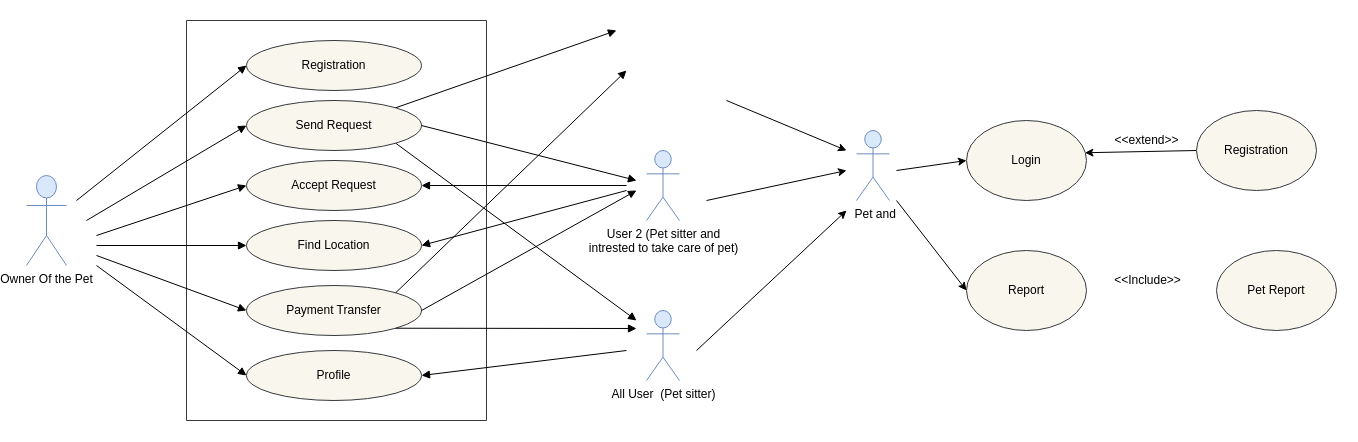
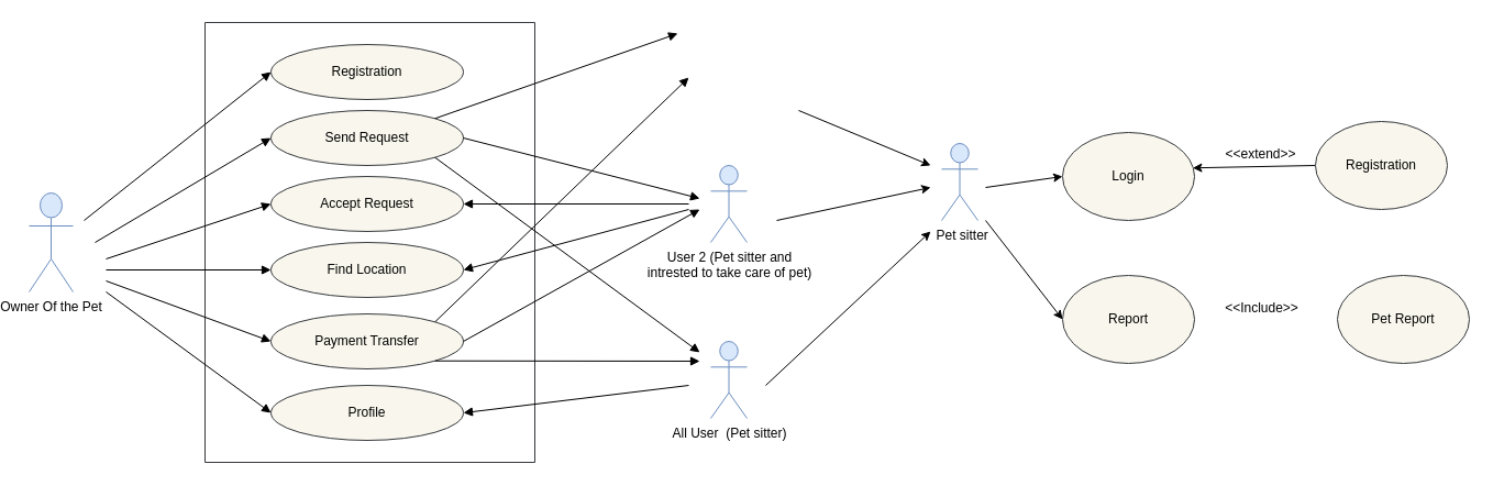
  <mxCell id="0" />
  <mxCell id="1" parent="0" />
  <mxCell id="2" value="" style="swimlane;startSize=0;fillColor=#eeeeee;strokeColor=#36393d;" parent="1" vertex="1"><mxGeometry x="180" y="20" width="300" height="400" as="geometry" /></mxCell>
  <mxCell id="3" value="Profile" style="ellipse;whiteSpace=wrap;html=1;fillColor=#f9f7ed;strokeColor=#36393d;" parent="2" vertex="1"><mxGeometry x="60" y="330" width="175" height="50" as="geometry" /></mxCell>
  <mxCell id="4" value="Payment Transfer" style="ellipse;whiteSpace=wrap;html=1;fillColor=#f9f7ed;strokeColor=#36393d;" parent="2" vertex="1"><mxGeometry x="60" y="265" width="175" height="50" as="geometry" /></mxCell>
  <mxCell id="5" value="Find Location" style="ellipse;whiteSpace=wrap;html=1;fillColor=#f9f7ed;strokeColor=#36393d;" parent="2" vertex="1"><mxGeometry x="60" y="200" width="175" height="50" as="geometry" /></mxCell>
  <mxCell id="6" value="Accept Request" style="ellipse;whiteSpace=wrap;html=1;fillColor=#f9f7ed;strokeColor=#36393d;" parent="2" vertex="1"><mxGeometry x="60" y="140" width="175" height="50" as="geometry" /></mxCell>
  <mxCell id="7" value="Send Request" style="ellipse;whiteSpace=wrap;html=1;fillColor=#f9f7ed;strokeColor=#36393d;" parent="2" vertex="1"><mxGeometry x="60" y="80" width="175" height="50" as="geometry" /></mxCell>
  <mxCell id="8" value="Registration" style="ellipse;whiteSpace=wrap;html=1;fillColor=#f9f7ed;strokeColor=#36393d;" parent="2" vertex="1"><mxGeometry x="60" y="20" width="175" height="50" as="geometry" /></mxCell>
  <mxCell id="9" style="rounded=0;orthogonalLoop=1;jettySize=auto;html=1;startArrow=block;startFill=1;endArrow=none;endFill=0;entryX=1;entryY=1;entryDx=0;entryDy=0;" parent="2" target="4" edge="1"><mxGeometry relative="1" as="geometry"><mxPoint x="250" y="285" as="targetPoint" /><mxPoint x="450" y="308" as="sourcePoint" /></mxGeometry></mxCell>
  <mxCell id="10" style="rounded=0;orthogonalLoop=1;jettySize=auto;html=1;startArrow=block;startFill=1;endArrow=none;endFill=0;entryX=1;entryY=0;entryDx=0;entryDy=0;" parent="2" target="4" edge="1"><mxGeometry relative="1" as="geometry"><mxPoint x="525" y="440" as="targetPoint" /><mxPoint x="440" y="50" as="sourcePoint" /></mxGeometry></mxCell>
  <mxCell id="11" style="rounded=0;orthogonalLoop=1;jettySize=auto;html=1;startArrow=block;startFill=1;endArrow=none;endFill=0;entryX=1;entryY=0.5;entryDx=0;entryDy=0;" parent="2" target="4" edge="1"><mxGeometry relative="1" as="geometry"><mxPoint x="815" y="590" as="targetPoint" /><mxPoint x="450" y="170" as="sourcePoint" /></mxGeometry></mxCell>
  <mxCell id="12" value="Owner Of the Pet" style="shape=umlActor;verticalLabelPosition=bottom;verticalAlign=top;html=1;outlineConnect=0;fillColor=#dae8fc;strokeColor=#6c8ebf;" parent="1" vertex="1"><mxGeometry x="20" y="175" width="40" height="90" as="geometry" /></mxCell>
  <mxCell id="13" value="All User&amp;nbsp; (Pet sitter)" style="shape=umlActor;verticalLabelPosition=bottom;verticalAlign=top;html=1;outlineConnect=0;fillColor=#dae8fc;strokeColor=#6c8ebf;" parent="1" vertex="1"><mxGeometry x="640" y="310" width="33" height="70" as="geometry" /></mxCell>
  <mxCell id="14" value="User 2 (Pet sitter and &lt;br&gt;intrested to take care of pet)" style="shape=umlActor;verticalLabelPosition=bottom;verticalAlign=top;html=1;outlineConnect=0;fillColor=#dae8fc;strokeColor=#6c8ebf;" parent="1" vertex="1"><mxGeometry x="640" y="150" width="33" height="70" as="geometry" /></mxCell>
  <mxCell id="15" style="rounded=0;orthogonalLoop=1;jettySize=auto;html=1;exitX=0;exitY=0.5;exitDx=0;exitDy=0;startArrow=block;startFill=1;endArrow=none;endFill=0;" parent="1" source="8" edge="1"><mxGeometry relative="1" as="geometry"><mxPoint x="70" y="200" as="targetPoint" /></mxGeometry></mxCell>
  <mxCell id="16" style="rounded=0;orthogonalLoop=1;jettySize=auto;html=1;exitX=0;exitY=0.5;exitDx=0;exitDy=0;startArrow=block;startFill=1;endArrow=none;endFill=0;" parent="1" source="7" edge="1"><mxGeometry relative="1" as="geometry"><mxPoint x="80" y="220" as="targetPoint" /><mxPoint x="250" y="85" as="sourcePoint" /></mxGeometry></mxCell>
  <mxCell id="17" style="rounded=0;orthogonalLoop=1;jettySize=auto;html=1;startArrow=block;startFill=1;endArrow=none;endFill=0;" parent="1" source="5" edge="1"><mxGeometry relative="1" as="geometry"><mxPoint x="90" y="245" as="targetPoint" /><mxPoint x="260" y="110" as="sourcePoint" /></mxGeometry></mxCell>
  <mxCell id="18" style="rounded=0;orthogonalLoop=1;jettySize=auto;html=1;exitX=0;exitY=0.5;exitDx=0;exitDy=0;startArrow=block;startFill=1;endArrow=none;endFill=0;" parent="1" source="4" edge="1"><mxGeometry relative="1" as="geometry"><mxPoint x="90" y="255" as="targetPoint" /><mxPoint x="260" y="120" as="sourcePoint" /></mxGeometry></mxCell>
  <mxCell id="19" style="rounded=0;orthogonalLoop=1;jettySize=auto;html=1;exitX=0;exitY=0.5;exitDx=0;exitDy=0;startArrow=block;startFill=1;endArrow=none;endFill=0;" parent="1" source="3" edge="1"><mxGeometry relative="1" as="geometry"><mxPoint x="90" y="265" as="targetPoint" /><mxPoint x="260" y="130" as="sourcePoint" /></mxGeometry></mxCell>
  <mxCell id="20" style="rounded=0;orthogonalLoop=1;jettySize=auto;html=1;exitX=0;exitY=0.5;exitDx=0;exitDy=0;startArrow=block;startFill=1;endArrow=none;endFill=0;" parent="1" source="6" edge="1"><mxGeometry relative="1" as="geometry"><mxPoint x="90" y="235" as="targetPoint" /><mxPoint x="260" y="100" as="sourcePoint" /></mxGeometry></mxCell>
  <mxCell id="21" style="rounded=0;orthogonalLoop=1;jettySize=auto;html=1;startArrow=block;startFill=1;endArrow=none;endFill=0;entryX=1;entryY=0;entryDx=0;entryDy=0;" parent="1" target="7" edge="1"><mxGeometry relative="1" as="geometry"><mxPoint x="420" y="65" as="targetPoint" /><mxPoint x="610" y="30" as="sourcePoint" /><Array as="points" /></mxGeometry></mxCell>
  <mxCell id="22" style="rounded=0;orthogonalLoop=1;jettySize=auto;html=1;startArrow=block;startFill=1;endArrow=none;endFill=0;entryX=1;entryY=1;entryDx=0;entryDy=0;" parent="1" target="7" edge="1"><mxGeometry relative="1" as="geometry"><mxPoint x="430" y="122.5" as="targetPoint" /><mxPoint x="630" y="320" as="sourcePoint" /></mxGeometry></mxCell>
  <mxCell id="23" style="rounded=0;orthogonalLoop=1;jettySize=auto;html=1;exitX=1;exitY=0.5;exitDx=0;exitDy=0;startArrow=block;startFill=1;endArrow=none;endFill=0;" parent="1" source="3" edge="1"><mxGeometry relative="1" as="geometry"><mxPoint x="620" y="350" as="targetPoint" /><mxPoint x="280" y="105" as="sourcePoint" /></mxGeometry></mxCell>
  <mxCell id="24" style="rounded=0;orthogonalLoop=1;jettySize=auto;html=1;startArrow=block;startFill=1;endArrow=none;endFill=0;entryX=1;entryY=0.5;entryDx=0;entryDy=0;" parent="1" target="7" edge="1"><mxGeometry relative="1" as="geometry"><mxPoint x="399.194" y="117.272" as="targetPoint" /><mxPoint x="630" y="180" as="sourcePoint" /><Array as="points" /></mxGeometry></mxCell>
  <mxCell id="25" style="rounded=0;orthogonalLoop=1;jettySize=auto;html=1;startArrow=block;startFill=1;endArrow=none;endFill=0;exitX=1;exitY=0.5;exitDx=0;exitDy=0;" parent="1" source="6" edge="1"><mxGeometry relative="1" as="geometry"><mxPoint x="620" y="185" as="targetPoint" /><mxPoint x="630" y="60" as="sourcePoint" /><Array as="points" /></mxGeometry></mxCell>
  <mxCell id="26" style="rounded=0;orthogonalLoop=1;jettySize=auto;html=1;startArrow=block;startFill=1;endArrow=none;endFill=0;exitX=1;exitY=0.5;exitDx=0;exitDy=0;" parent="1" source="5" edge="1"><mxGeometry relative="1" as="geometry"><mxPoint x="620" y="190" as="targetPoint" /><mxPoint x="425" y="195" as="sourcePoint" /><Array as="points" /></mxGeometry></mxCell>
  <mxCell id="27" style="edgeStyle=none;rounded=0;orthogonalLoop=1;jettySize=auto;html=1;exitX=0.987;exitY=0.403;exitDx=0;exitDy=0;entryX=0;entryY=0.5;entryDx=0;entryDy=0;startArrow=classic;startFill=1;endArrow=none;endFill=0;exitPerimeter=0;" parent="1" source="28" target="29" edge="1"><mxGeometry relative="1" as="geometry" /></mxCell>
  <mxCell id="28" value="Login" style="ellipse;whiteSpace=wrap;html=1;fillColor=#f9f7ed;strokeColor=#36393d;" parent="1" vertex="1"><mxGeometry x="960" y="120" width="120" height="80" as="geometry" /></mxCell>
  <mxCell id="29" value="Registration" style="ellipse;whiteSpace=wrap;html=1;fillColor=#f9f7ed;strokeColor=#36393d;" parent="1" vertex="1"><mxGeometry x="1190" y="110" width="120" height="80" as="geometry" /></mxCell>
  <mxCell id="30" value="" style="endArrow=classic;html=1;entryX=0;entryY=0.5;entryDx=0;entryDy=0;" parent="1" target="28" edge="1"><mxGeometry width="50" height="50" relative="1" as="geometry"><mxPoint x="890" y="170" as="sourcePoint" /><mxPoint x="910" y="182" as="targetPoint" /></mxGeometry></mxCell>
  <mxCell id="31" value="" style="endArrow=classic;html=1;" parent="1" edge="1"><mxGeometry width="50" height="50" relative="1" as="geometry"><mxPoint x="690" y="350" as="sourcePoint" /><mxPoint x="840" y="210" as="targetPoint" /></mxGeometry></mxCell>
  <mxCell id="32" value="" style="endArrow=classic;html=1;" parent="1" edge="1"><mxGeometry width="50" height="50" relative="1" as="geometry"><mxPoint x="700" y="200" as="sourcePoint" /><mxPoint x="840" y="170" as="targetPoint" /></mxGeometry></mxCell>
  <mxCell id="33" value="&amp;lt;&amp;lt;extend&amp;gt;&amp;gt;" style="text;html=1;align=center;verticalAlign=middle;resizable=0;points=[];autosize=1;strokeColor=none;fillColor=none;rotation=0;" parent="1" vertex="1"><mxGeometry x="1100" y="130" width="80" height="20" as="geometry" /></mxCell>
  <mxCell id="34" value="Report" style="ellipse;whiteSpace=wrap;html=1;fillColor=#f9f7ed;strokeColor=#36393d;" parent="1" vertex="1"><mxGeometry x="960" y="250" width="120" height="80" as="geometry" /></mxCell>
- <mxCell id="35" value="&amp;nbsp;Pet and" style="shape=umlActor;verticalLabelPosition=bottom;verticalAlign=top;html=1;outlineConnect=0;fillColor=#dae8fc;strokeColor=#6c8ebf;" parent="1" vertex="1"><mxGeometry x="850" y="130" width="33" height="70" as="geometry" /></mxCell>
+ <mxCell id="35" value="&amp;nbsp;Pet sitter" style="shape=umlActor;verticalLabelPosition=bottom;verticalAlign=top;html=1;outlineConnect=0;fillColor=#dae8fc;strokeColor=#6c8ebf;" parent="1" vertex="1"><mxGeometry x="850" y="130" width="33" height="70" as="geometry" /></mxCell>
  <mxCell id="36" value="" style="endArrow=classic;html=1;entryX=0;entryY=0.5;entryDx=0;entryDy=0;" parent="1" target="34" edge="1"><mxGeometry width="50" height="50" relative="1" as="geometry"><mxPoint x="890" y="200" as="sourcePoint" /><mxPoint x="1030" y="252" as="targetPoint" /></mxGeometry></mxCell>
  <mxCell id="37" value="" style="endArrow=classic;html=1;" parent="1" edge="1"><mxGeometry width="50" height="50" relative="1" as="geometry"><mxPoint x="720" y="100" as="sourcePoint" /><mxPoint x="840" y="150" as="targetPoint" /></mxGeometry></mxCell>
  <mxCell id="38" value="Pet Report" style="ellipse;whiteSpace=wrap;html=1;fillColor=#f9f7ed;strokeColor=#36393d;" parent="1" vertex="1"><mxGeometry x="1210" y="250" width="120" height="80" as="geometry" /></mxCell>
  <mxCell id="39" value="&amp;lt;&amp;lt;Include&amp;gt;&amp;gt;" style="text;html=1;align=center;verticalAlign=middle;resizable=0;points=[];autosize=1;strokeColor=none;fillColor=none;rotation=0;" parent="1" vertex="1"><mxGeometry x="1100.5" y="270" width="80" height="20" as="geometry" /></mxCell>
